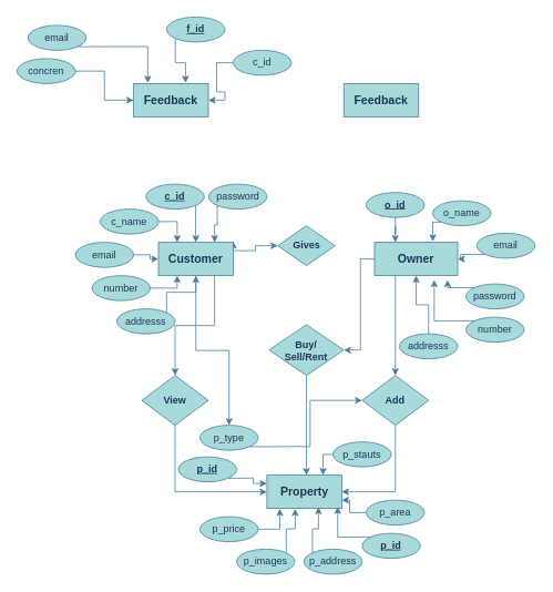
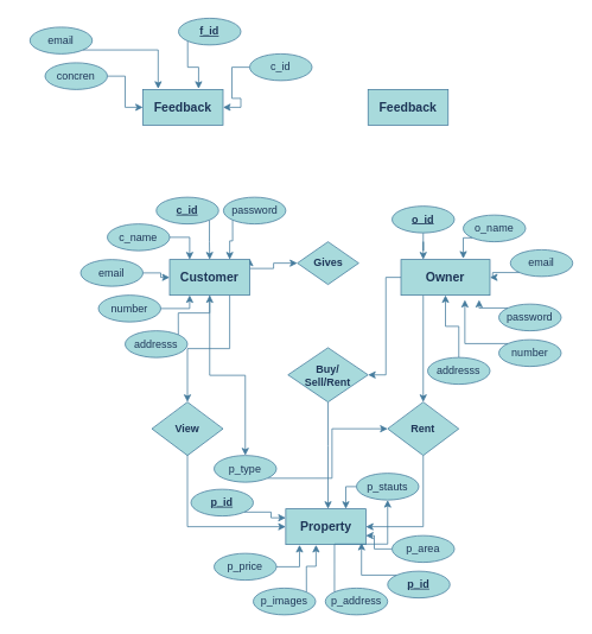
  <mxCell id="0" />
  <mxCell id="1" parent="0" />
  <mxCell id="2" style="edgeStyle=orthogonalEdgeStyle;rounded=0;orthogonalLoop=1;jettySize=auto;html=1;exitX=0.75;exitY=1;exitDx=0;exitDy=0;entryX=0.5;entryY=0;entryDx=0;entryDy=0;labelBackgroundColor=none;fontColor=default;strokeColor=#457B9D;" parent="1" source="6" target="33" edge="1"><mxGeometry relative="1" as="geometry" /></mxCell>
  <mxCell id="3" style="edgeStyle=orthogonalEdgeStyle;rounded=0;orthogonalLoop=1;jettySize=auto;html=1;labelBackgroundColor=none;fontColor=default;strokeColor=#457B9D;" parent="1" source="6" target="40" edge="1"><mxGeometry relative="1" as="geometry" /></mxCell>
  <mxCell id="4" style="edgeStyle=orthogonalEdgeStyle;rounded=0;orthogonalLoop=1;jettySize=auto;html=1;exitX=1;exitY=0;exitDx=0;exitDy=0;labelBackgroundColor=none;fontColor=default;strokeColor=#457B9D;" parent="1" source="6" edge="1"><mxGeometry relative="1" as="geometry"><mxPoint x="280" y="290" as="targetPoint" /></mxGeometry></mxCell>
  <mxCell id="5" style="edgeStyle=orthogonalEdgeStyle;rounded=0;orthogonalLoop=1;jettySize=auto;html=1;exitX=1;exitY=0.25;exitDx=0;exitDy=0;entryX=0;entryY=0.5;entryDx=0;entryDy=0;labelBackgroundColor=none;fontColor=default;strokeColor=#457B9D;" parent="1" source="6" target="59" edge="1"><mxGeometry relative="1" as="geometry" /></mxCell>
  <mxCell id="6" value="&lt;b&gt;&lt;font style=&quot;font-size: 14px;&quot;&gt;Customer&lt;/font&gt;&lt;/b&gt;" style="rounded=0;whiteSpace=wrap;html=1;labelBackgroundColor=none;fillColor=#A8DADC;strokeColor=#457B9D;fontColor=#1D3557;" parent="1" vertex="1"><mxGeometry x="190" y="291" width="90" height="40" as="geometry" /></mxCell>
  <mxCell id="7" style="edgeStyle=orthogonalEdgeStyle;rounded=0;orthogonalLoop=1;jettySize=auto;html=1;exitX=0.25;exitY=1;exitDx=0;exitDy=0;labelBackgroundColor=none;fontColor=default;strokeColor=#457B9D;" parent="1" source="9" target="38" edge="1"><mxGeometry relative="1" as="geometry" /></mxCell>
  <mxCell id="8" style="edgeStyle=orthogonalEdgeStyle;rounded=0;orthogonalLoop=1;jettySize=auto;html=1;entryX=1;entryY=0.5;entryDx=0;entryDy=0;labelBackgroundColor=none;fontColor=default;strokeColor=#457B9D;" parent="1" source="9" target="50" edge="1"><mxGeometry relative="1" as="geometry"><Array as="points"><mxPoint x="433" y="311" /><mxPoint x="433" y="421" /></Array></mxGeometry></mxCell>
  <mxCell id="9" value="&lt;b&gt;&lt;font style=&quot;font-size: 14px;&quot;&gt;Owner&lt;/font&gt;&lt;/b&gt;" style="rounded=0;whiteSpace=wrap;html=1;labelBackgroundColor=none;fillColor=#A8DADC;strokeColor=#457B9D;fontColor=#1D3557;" parent="1" vertex="1"><mxGeometry x="450" y="291" width="100" height="40" as="geometry" /></mxCell>
  <mxCell id="10" style="edgeStyle=orthogonalEdgeStyle;rounded=0;orthogonalLoop=1;jettySize=auto;html=1;exitX=1;exitY=0.5;exitDx=0;exitDy=0;entryX=0.25;entryY=0;entryDx=0;entryDy=0;labelBackgroundColor=none;fontColor=default;strokeColor=#457B9D;" parent="1" source="11" target="6" edge="1"><mxGeometry relative="1" as="geometry" /></mxCell>
  <mxCell id="11" value="c_name" style="ellipse;whiteSpace=wrap;html=1;labelBackgroundColor=none;fillColor=#A8DADC;strokeColor=#457B9D;fontColor=#1D3557;" parent="1" vertex="1"><mxGeometry x="120" y="251" width="70" height="30" as="geometry" /></mxCell>
  <mxCell id="12" style="edgeStyle=orthogonalEdgeStyle;rounded=0;orthogonalLoop=1;jettySize=auto;html=1;exitX=1;exitY=1;exitDx=0;exitDy=0;labelBackgroundColor=none;fontColor=default;strokeColor=#457B9D;" parent="1" source="13" target="6" edge="1"><mxGeometry relative="1" as="geometry" /></mxCell>
  <mxCell id="13" value="&lt;u&gt;&lt;b&gt;c_id&lt;/b&gt;&lt;/u&gt;" style="ellipse;whiteSpace=wrap;html=1;labelBackgroundColor=none;fillColor=#A8DADC;strokeColor=#457B9D;fontColor=#1D3557;" parent="1" vertex="1"><mxGeometry x="175" y="221" width="70" height="30" as="geometry" /></mxCell>
  <mxCell id="14" value="" style="edgeStyle=orthogonalEdgeStyle;rounded=0;orthogonalLoop=1;jettySize=auto;html=1;labelBackgroundColor=none;strokeColor=#457B9D;fontColor=default;" edge="1" parent="1" source="15" target="6"><mxGeometry relative="1" as="geometry" /></mxCell>
  <mxCell id="15" value="email" style="ellipse;whiteSpace=wrap;html=1;labelBackgroundColor=none;fillColor=#A8DADC;strokeColor=#457B9D;fontColor=#1D3557;" parent="1" vertex="1"><mxGeometry x="90" y="291" width="70" height="30" as="geometry" /></mxCell>
  <mxCell id="16" style="edgeStyle=orthogonalEdgeStyle;rounded=0;orthogonalLoop=1;jettySize=auto;html=1;exitX=1;exitY=0.5;exitDx=0;exitDy=0;entryX=0.25;entryY=1;entryDx=0;entryDy=0;labelBackgroundColor=none;fontColor=default;strokeColor=#457B9D;" parent="1" source="17" target="6" edge="1"><mxGeometry relative="1" as="geometry" /></mxCell>
  <mxCell id="17" value="number" style="ellipse;whiteSpace=wrap;html=1;labelBackgroundColor=none;fillColor=#A8DADC;strokeColor=#457B9D;fontColor=#1D3557;" parent="1" vertex="1"><mxGeometry x="110" y="331" width="70" height="30" as="geometry" /></mxCell>
  <mxCell id="18" style="edgeStyle=orthogonalEdgeStyle;rounded=0;orthogonalLoop=1;jettySize=auto;html=1;exitX=1;exitY=0;exitDx=0;exitDy=0;entryX=0.5;entryY=1;entryDx=0;entryDy=0;labelBackgroundColor=none;fontColor=default;strokeColor=#457B9D;" parent="1" source="19" target="6" edge="1"><mxGeometry relative="1" as="geometry" /></mxCell>
  <mxCell id="19" value="addresss" style="ellipse;whiteSpace=wrap;html=1;labelBackgroundColor=none;fillColor=#A8DADC;strokeColor=#457B9D;fontColor=#1D3557;" parent="1" vertex="1"><mxGeometry x="140" y="371" width="70" height="30" as="geometry" /></mxCell>
  <mxCell id="20" style="edgeStyle=orthogonalEdgeStyle;rounded=0;orthogonalLoop=1;jettySize=auto;html=1;entryX=0.25;entryY=0;entryDx=0;entryDy=0;labelBackgroundColor=none;fontColor=default;strokeColor=#457B9D;" parent="1" source="21" target="9" edge="1"><mxGeometry relative="1" as="geometry" /></mxCell>
  <mxCell id="21" value="&lt;u&gt;&lt;b&gt;o_id&lt;/b&gt;&lt;/u&gt;" style="ellipse;whiteSpace=wrap;html=1;labelBackgroundColor=none;fillColor=#A8DADC;strokeColor=#457B9D;fontColor=#1D3557;" parent="1" vertex="1"><mxGeometry x="440" y="231" width="70" height="30" as="geometry" /></mxCell>
  <mxCell id="22" value="o_name" style="ellipse;whiteSpace=wrap;html=1;labelBackgroundColor=none;fillColor=#A8DADC;strokeColor=#457B9D;fontColor=#1D3557;" parent="1" vertex="1"><mxGeometry x="520" y="241" width="70" height="30" as="geometry" /></mxCell>
  <mxCell id="23" style="edgeStyle=orthogonalEdgeStyle;rounded=0;orthogonalLoop=1;jettySize=auto;html=1;exitX=0;exitY=1;exitDx=0;exitDy=0;labelBackgroundColor=none;strokeColor=#457B9D;fontColor=default;" edge="1" parent="1" source="24" target="9"><mxGeometry relative="1" as="geometry" /></mxCell>
  <mxCell id="24" value="email" style="ellipse;whiteSpace=wrap;html=1;labelBackgroundColor=none;fillColor=#A8DADC;strokeColor=#457B9D;fontColor=#1D3557;" parent="1" vertex="1"><mxGeometry x="573" y="280" width="70" height="30" as="geometry" /></mxCell>
  <mxCell id="25" value="password" style="ellipse;whiteSpace=wrap;html=1;labelBackgroundColor=none;fillColor=#A8DADC;strokeColor=#457B9D;fontColor=#1D3557;" parent="1" vertex="1"><mxGeometry x="560" y="341" width="70" height="30" as="geometry" /></mxCell>
  <mxCell id="26" value="number" style="ellipse;whiteSpace=wrap;html=1;labelBackgroundColor=none;fillColor=#A8DADC;strokeColor=#457B9D;fontColor=#1D3557;" parent="1" vertex="1"><mxGeometry x="560" y="381" width="70" height="30" as="geometry" /></mxCell>
  <mxCell id="27" value="" style="edgeStyle=orthogonalEdgeStyle;rounded=0;orthogonalLoop=1;jettySize=auto;html=1;labelBackgroundColor=none;fontColor=default;strokeColor=#457B9D;" parent="1" source="28" target="9" edge="1"><mxGeometry relative="1" as="geometry" /></mxCell>
  <mxCell id="28" value="addresss" style="ellipse;whiteSpace=wrap;html=1;labelBackgroundColor=none;fillColor=#A8DADC;strokeColor=#457B9D;fontColor=#1D3557;" parent="1" vertex="1"><mxGeometry x="480" y="401" width="70" height="30" as="geometry" /></mxCell>
  <mxCell id="29" style="edgeStyle=orthogonalEdgeStyle;rounded=0;orthogonalLoop=1;jettySize=auto;html=1;exitX=0;exitY=1;exitDx=0;exitDy=0;entryX=0.7;entryY=-0.025;entryDx=0;entryDy=0;entryPerimeter=0;labelBackgroundColor=none;fontColor=default;strokeColor=#457B9D;" parent="1" source="22" target="9" edge="1"><mxGeometry relative="1" as="geometry" /></mxCell>
  <mxCell id="30" style="edgeStyle=orthogonalEdgeStyle;rounded=0;orthogonalLoop=1;jettySize=auto;html=1;exitX=0;exitY=0;exitDx=0;exitDy=0;entryX=0.878;entryY=1.131;entryDx=0;entryDy=0;entryPerimeter=0;labelBackgroundColor=none;fontColor=default;strokeColor=#457B9D;" parent="1" source="25" target="9" edge="1"><mxGeometry relative="1" as="geometry" /></mxCell>
  <mxCell id="31" style="edgeStyle=orthogonalEdgeStyle;rounded=0;orthogonalLoop=1;jettySize=auto;html=1;exitX=0;exitY=0;exitDx=0;exitDy=0;entryX=0.718;entryY=1.131;entryDx=0;entryDy=0;entryPerimeter=0;labelBackgroundColor=none;fontColor=default;strokeColor=#457B9D;" parent="1" source="26" target="9" edge="1"><mxGeometry relative="1" as="geometry" /></mxCell>
  <mxCell id="32" style="edgeStyle=orthogonalEdgeStyle;rounded=0;orthogonalLoop=1;jettySize=auto;html=1;entryX=0;entryY=0.5;entryDx=0;entryDy=0;labelBackgroundColor=none;fontColor=default;strokeColor=#457B9D;" parent="1" target="34" edge="1"><mxGeometry relative="1" as="geometry"><mxPoint x="199.971" y="490.997" as="sourcePoint" /><mxPoint x="270.02" y="590.96" as="targetPoint" /><Array as="points"><mxPoint x="210" y="491" /><mxPoint x="210" y="591" /></Array></mxGeometry></mxCell>
  <mxCell id="33" value="&lt;b&gt;View&lt;/b&gt;" style="rhombus;whiteSpace=wrap;html=1;labelBackgroundColor=none;fillColor=#A8DADC;strokeColor=#457B9D;fontColor=#1D3557;" parent="1" vertex="1"><mxGeometry x="170" y="451" width="80" height="60" as="geometry" /></mxCell>
  <mxCell id="34" value="&lt;b&gt;&lt;font style=&quot;font-size: 14px;&quot;&gt;Property&lt;/font&gt;&lt;/b&gt;" style="rounded=0;whiteSpace=wrap;html=1;labelBackgroundColor=none;fillColor=#A8DADC;strokeColor=#457B9D;fontColor=#1D3557;" parent="1" vertex="1"><mxGeometry x="320.5" y="571" width="90" height="40" as="geometry" /></mxCell>
  <mxCell id="35" style="edgeStyle=orthogonalEdgeStyle;rounded=0;orthogonalLoop=1;jettySize=auto;html=1;exitX=1;exitY=1;exitDx=0;exitDy=0;entryX=0;entryY=0.25;entryDx=0;entryDy=0;labelBackgroundColor=none;fontColor=default;strokeColor=#457B9D;" parent="1" source="36" target="34" edge="1"><mxGeometry relative="1" as="geometry" /></mxCell>
  <mxCell id="36" value="&lt;b&gt;&lt;u&gt;p_id&lt;/u&gt;&lt;/b&gt;" style="ellipse;whiteSpace=wrap;html=1;labelBackgroundColor=none;fillColor=#A8DADC;strokeColor=#457B9D;fontColor=#1D3557;" parent="1" vertex="1"><mxGeometry x="214" y="549" width="70" height="30" as="geometry" /></mxCell>
  <mxCell id="37" style="edgeStyle=orthogonalEdgeStyle;rounded=0;orthogonalLoop=1;jettySize=auto;html=1;entryX=1;entryY=0.5;entryDx=0;entryDy=0;exitX=0.5;exitY=1;exitDx=0;exitDy=0;labelBackgroundColor=none;fontColor=default;strokeColor=#457B9D;" parent="1" source="38" target="34" edge="1"><mxGeometry relative="1" as="geometry" /></mxCell>
- <mxCell id="38" value="&lt;b&gt;Add&lt;/b&gt;" style="rhombus;whiteSpace=wrap;html=1;labelBackgroundColor=none;fillColor=#A8DADC;strokeColor=#457B9D;fontColor=#1D3557;" parent="1" vertex="1"><mxGeometry x="435" y="451" width="80" height="60" as="geometry" /></mxCell>
+ <mxCell id="38" value="&lt;b&gt;Rent&lt;/b&gt;" style="rhombus;whiteSpace=wrap;html=1;labelBackgroundColor=none;fillColor=#A8DADC;strokeColor=#457B9D;fontColor=#1D3557;" parent="1" vertex="1"><mxGeometry x="435" y="451" width="80" height="60" as="geometry" /></mxCell>
  <mxCell id="39" style="edgeStyle=orthogonalEdgeStyle;rounded=0;orthogonalLoop=1;jettySize=auto;html=1;exitX=1;exitY=1;exitDx=0;exitDy=0;labelBackgroundColor=none;fontColor=default;strokeColor=#457B9D;" parent="1" source="40" target="38" edge="1"><mxGeometry relative="1" as="geometry" /></mxCell>
  <mxCell id="40" value="p_type" style="ellipse;whiteSpace=wrap;html=1;labelBackgroundColor=none;fillColor=#A8DADC;strokeColor=#457B9D;fontColor=#1D3557;" parent="1" vertex="1"><mxGeometry x="240" y="511" width="70" height="30" as="geometry" /></mxCell>
  <mxCell id="41" style="edgeStyle=orthogonalEdgeStyle;rounded=0;orthogonalLoop=1;jettySize=auto;html=1;exitX=0;exitY=0.5;exitDx=0;exitDy=0;entryX=0.75;entryY=0;entryDx=0;entryDy=0;labelBackgroundColor=none;fontColor=default;strokeColor=#457B9D;" parent="1" source="42" target="34" edge="1"><mxGeometry relative="1" as="geometry" /></mxCell>
  <mxCell id="42" value="p_stauts" style="ellipse;whiteSpace=wrap;html=1;labelBackgroundColor=none;fillColor=#A8DADC;strokeColor=#457B9D;fontColor=#1D3557;" parent="1" vertex="1"><mxGeometry x="400" y="531" width="70" height="30" as="geometry" /></mxCell>
  <mxCell id="43" value="p_price" style="ellipse;whiteSpace=wrap;html=1;labelBackgroundColor=none;fillColor=#A8DADC;strokeColor=#457B9D;fontColor=#1D3557;" parent="1" vertex="1"><mxGeometry x="240" y="621" width="70" height="30" as="geometry" /></mxCell>
  <mxCell id="44" value="p_address" style="ellipse;whiteSpace=wrap;html=1;labelBackgroundColor=none;fillColor=#A8DADC;strokeColor=#457B9D;fontColor=#1D3557;" parent="1" vertex="1"><mxGeometry x="365" y="660" width="70" height="30" as="geometry" /></mxCell>
  <mxCell id="45" style="edgeStyle=orthogonalEdgeStyle;rounded=0;orthogonalLoop=1;jettySize=auto;html=1;entryX=1;entryY=0.75;entryDx=0;entryDy=0;labelBackgroundColor=none;fontColor=default;strokeColor=#457B9D;" parent="1" source="46" target="34" edge="1"><mxGeometry relative="1" as="geometry" /></mxCell>
  <mxCell id="46" value="p_area" style="ellipse;whiteSpace=wrap;html=1;labelBackgroundColor=none;fillColor=#A8DADC;strokeColor=#457B9D;fontColor=#1D3557;" parent="1" vertex="1"><mxGeometry x="440" y="601" width="70" height="30" as="geometry" /></mxCell>
  <mxCell id="47" value="&lt;u style=&quot;&quot;&gt;&lt;b&gt;p_id&lt;/b&gt;&lt;/u&gt;" style="ellipse;whiteSpace=wrap;html=1;labelBackgroundColor=none;fillColor=#A8DADC;strokeColor=#457B9D;fontColor=#1D3557;" parent="1" vertex="1"><mxGeometry x="435" y="641" width="70" height="30" as="geometry" /></mxCell>
  <mxCell id="48" style="edgeStyle=orthogonalEdgeStyle;rounded=0;orthogonalLoop=1;jettySize=auto;html=1;exitX=0;exitY=0;exitDx=0;exitDy=0;entryX=0.946;entryY=0.95;entryDx=0;entryDy=0;entryPerimeter=0;labelBackgroundColor=none;fontColor=default;strokeColor=#457B9D;" parent="1" source="47" target="34" edge="1"><mxGeometry relative="1" as="geometry" /></mxCell>
  <mxCell id="49" style="edgeStyle=orthogonalEdgeStyle;rounded=0;orthogonalLoop=1;jettySize=auto;html=1;labelBackgroundColor=none;fontColor=default;strokeColor=#457B9D;" parent="1" source="50" target="34" edge="1"><mxGeometry relative="1" as="geometry"><Array as="points"><mxPoint x="368" y="500" /><mxPoint x="368" y="500" /></Array></mxGeometry></mxCell>
  <mxCell id="50" value="&lt;div&gt;&lt;b&gt;Buy/&lt;/b&gt;&lt;/div&gt;&lt;b&gt;Sell/Rent&lt;/b&gt;" style="rhombus;whiteSpace=wrap;html=1;labelBackgroundColor=none;fillColor=#A8DADC;strokeColor=#457B9D;fontColor=#1D3557;" parent="1" vertex="1"><mxGeometry x="323" y="390" width="90" height="61" as="geometry" /></mxCell>
  <mxCell id="51" value="&lt;b&gt;&lt;font style=&quot;font-size: 14px;&quot;&gt;Feedback&lt;/font&gt;&lt;/b&gt;" style="rounded=0;whiteSpace=wrap;html=1;labelBackgroundColor=none;fillColor=#A8DADC;strokeColor=#457B9D;fontColor=#1D3557;" parent="1" vertex="1"><mxGeometry x="160" y="100" width="90" height="40" as="geometry" /></mxCell>
  <mxCell id="52" value="email" style="ellipse;whiteSpace=wrap;html=1;labelBackgroundColor=none;fillColor=#A8DADC;strokeColor=#457B9D;fontColor=#1D3557;" parent="1" vertex="1"><mxGeometry x="33" y="30" width="70" height="30" as="geometry" /></mxCell>
  <mxCell id="53" style="edgeStyle=orthogonalEdgeStyle;rounded=0;orthogonalLoop=1;jettySize=auto;html=1;entryX=0;entryY=0.5;entryDx=0;entryDy=0;labelBackgroundColor=none;fontColor=default;strokeColor=#457B9D;" parent="1" source="54" target="51" edge="1"><mxGeometry relative="1" as="geometry" /></mxCell>
- <mxCell id="54" value="concren" style="ellipse;whiteSpace=wrap;html=1;labelBackgroundColor=none;fillColor=#A8DADC;strokeColor=#457B9D;fontColor=#1D3557;" parent="1" vertex="1"><mxGeometry x="20" y="70" width="70" height="30" as="geometry" /></mxCell>
+ <mxCell id="54" value="concren" style="ellipse;whiteSpace=wrap;html=1;labelBackgroundColor=none;fillColor=#A8DADC;strokeColor=#457B9D;fontColor=#1D3557;" parent="1" vertex="1"><mxGeometry x="50" y="70" width="70" height="30" as="geometry" /></mxCell>
  <mxCell id="55" style="edgeStyle=orthogonalEdgeStyle;rounded=0;orthogonalLoop=1;jettySize=auto;html=1;entryX=1;entryY=0.5;entryDx=0;entryDy=0;labelBackgroundColor=none;fontColor=default;strokeColor=#457B9D;" parent="1" source="56" target="51" edge="1"><mxGeometry relative="1" as="geometry" /></mxCell>
  <mxCell id="56" value="c_id" style="ellipse;whiteSpace=wrap;html=1;labelBackgroundColor=none;fillColor=#A8DADC;strokeColor=#457B9D;fontColor=#1D3557;" parent="1" vertex="1"><mxGeometry x="280" y="60" width="70" height="30" as="geometry" /></mxCell>
  <mxCell id="57" style="edgeStyle=orthogonalEdgeStyle;rounded=0;orthogonalLoop=1;jettySize=auto;html=1;exitX=0;exitY=1;exitDx=0;exitDy=0;entryX=0.75;entryY=0;entryDx=0;entryDy=0;labelBackgroundColor=none;fontColor=default;strokeColor=#457B9D;" parent="1" source="58" target="6" edge="1"><mxGeometry relative="1" as="geometry"><Array as="points"><mxPoint x="261" y="270" /><mxPoint x="258" y="270" /></Array></mxGeometry></mxCell>
  <mxCell id="58" value="password" style="ellipse;whiteSpace=wrap;html=1;labelBackgroundColor=none;fillColor=#A8DADC;strokeColor=#457B9D;fontColor=#1D3557;" parent="1" vertex="1"><mxGeometry x="250.5" y="221" width="70" height="30" as="geometry" /></mxCell>
  <mxCell id="59" value="&lt;b&gt;Gives&lt;/b&gt;" style="rhombus;whiteSpace=wrap;html=1;labelBackgroundColor=none;fillColor=#A8DADC;strokeColor=#457B9D;fontColor=#1D3557;" parent="1" vertex="1"><mxGeometry x="333.5" y="271" width="69" height="48" as="geometry" /></mxCell>
  <mxCell id="60" value="&lt;u&gt;&lt;b&gt;f_id&lt;/b&gt;&lt;/u&gt;" style="ellipse;whiteSpace=wrap;html=1;labelBackgroundColor=none;fillColor=#A8DADC;strokeColor=#457B9D;fontColor=#1D3557;" parent="1" vertex="1"><mxGeometry x="200" y="20" width="70" height="30" as="geometry" /></mxCell>
  <mxCell id="61" style="edgeStyle=orthogonalEdgeStyle;rounded=0;orthogonalLoop=1;jettySize=auto;html=1;exitX=1;exitY=1;exitDx=0;exitDy=0;entryX=0.19;entryY=-0.018;entryDx=0;entryDy=0;entryPerimeter=0;labelBackgroundColor=none;fontColor=default;strokeColor=#457B9D;" parent="1" source="52" target="51" edge="1"><mxGeometry relative="1" as="geometry" /></mxCell>
  <mxCell id="62" style="edgeStyle=orthogonalEdgeStyle;rounded=0;orthogonalLoop=1;jettySize=auto;html=1;exitX=0;exitY=1;exitDx=0;exitDy=0;entryX=0.695;entryY=-0.018;entryDx=0;entryDy=0;entryPerimeter=0;labelBackgroundColor=none;fontColor=default;strokeColor=#457B9D;" parent="1" source="60" target="51" edge="1"><mxGeometry relative="1" as="geometry" /></mxCell>
  <mxCell id="63" value="p_images" style="ellipse;whiteSpace=wrap;html=1;labelBackgroundColor=none;fillColor=#A8DADC;strokeColor=#457B9D;fontColor=#1D3557;" vertex="1" parent="1"><mxGeometry x="284" y="660" width="70" height="30" as="geometry" /></mxCell>
  <mxCell id="64" style="edgeStyle=orthogonalEdgeStyle;rounded=0;orthogonalLoop=1;jettySize=auto;html=1;exitX=1;exitY=0;exitDx=0;exitDy=0;entryX=0.378;entryY=1.012;entryDx=0;entryDy=0;entryPerimeter=0;labelBackgroundColor=none;strokeColor=#457B9D;fontColor=default;" edge="1" parent="1" source="63" target="34"><mxGeometry relative="1" as="geometry" /></mxCell>
- <mxCell id="65" style="edgeStyle=orthogonalEdgeStyle;rounded=0;orthogonalLoop=1;jettySize=auto;html=1;exitX=0;exitY=0;exitDx=0;exitDy=0;entryX=0.689;entryY=0.963;entryDx=0;entryDy=0;entryPerimeter=0;labelBackgroundColor=none;strokeColor=#457B9D;fontColor=default;" edge="1" parent="1" source="44" target="34"><mxGeometry relative="1" as="geometry" /></mxCell>
+ <mxCell id="65" style="edgeStyle=orthogonalEdgeStyle;rounded=0;orthogonalLoop=1;jettySize=auto;html=1;exitX=0;exitY=0;exitDx=0;exitDy=0;labelBackgroundColor=none;strokeColor=#457B9D;fontColor=default;" edge="1" parent="1" source="44" target="42"><mxGeometry relative="1" as="geometry" /></mxCell>
  <mxCell id="66" style="edgeStyle=orthogonalEdgeStyle;rounded=0;orthogonalLoop=1;jettySize=auto;html=1;exitX=1;exitY=0.5;exitDx=0;exitDy=0;entryX=0.172;entryY=1.012;entryDx=0;entryDy=0;entryPerimeter=0;labelBackgroundColor=none;strokeColor=#457B9D;fontColor=default;" edge="1" parent="1" source="43" target="34"><mxGeometry relative="1" as="geometry" /></mxCell>
  <mxCell id="67" value="&lt;b&gt;&lt;font style=&quot;font-size: 14px;&quot;&gt;Feedback&lt;/font&gt;&lt;/b&gt;" style="rounded=0;whiteSpace=wrap;html=1;labelBackgroundColor=none;fillColor=#A8DADC;strokeColor=#457B9D;fontColor=#1D3557;" vertex="1" parent="1"><mxGeometry x="413" y="100" width="90" height="40" as="geometry" /></mxCell>
